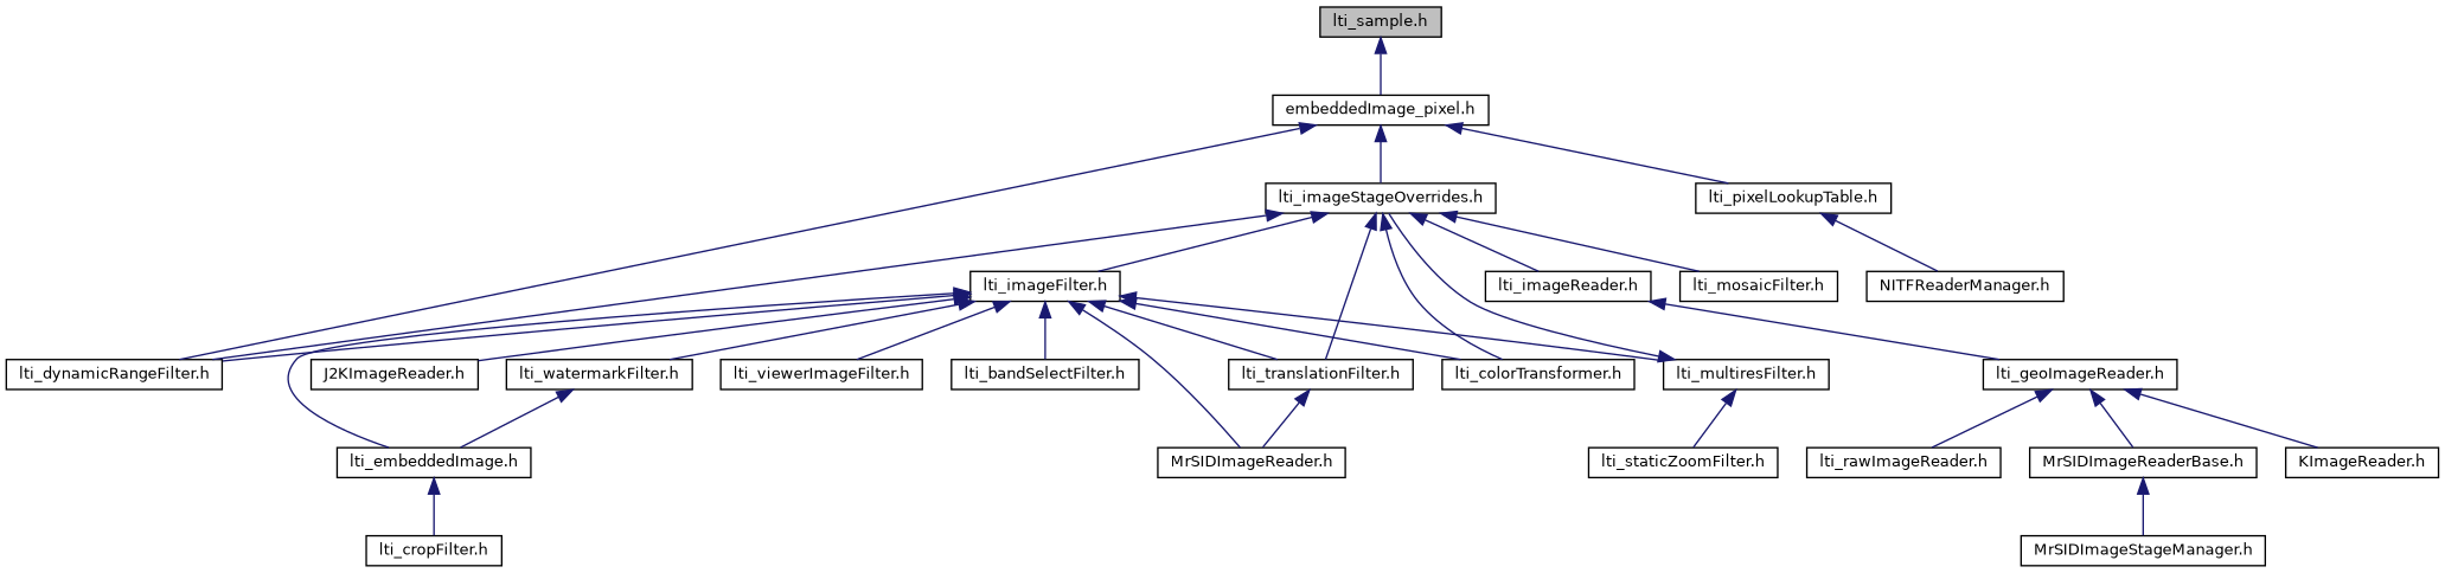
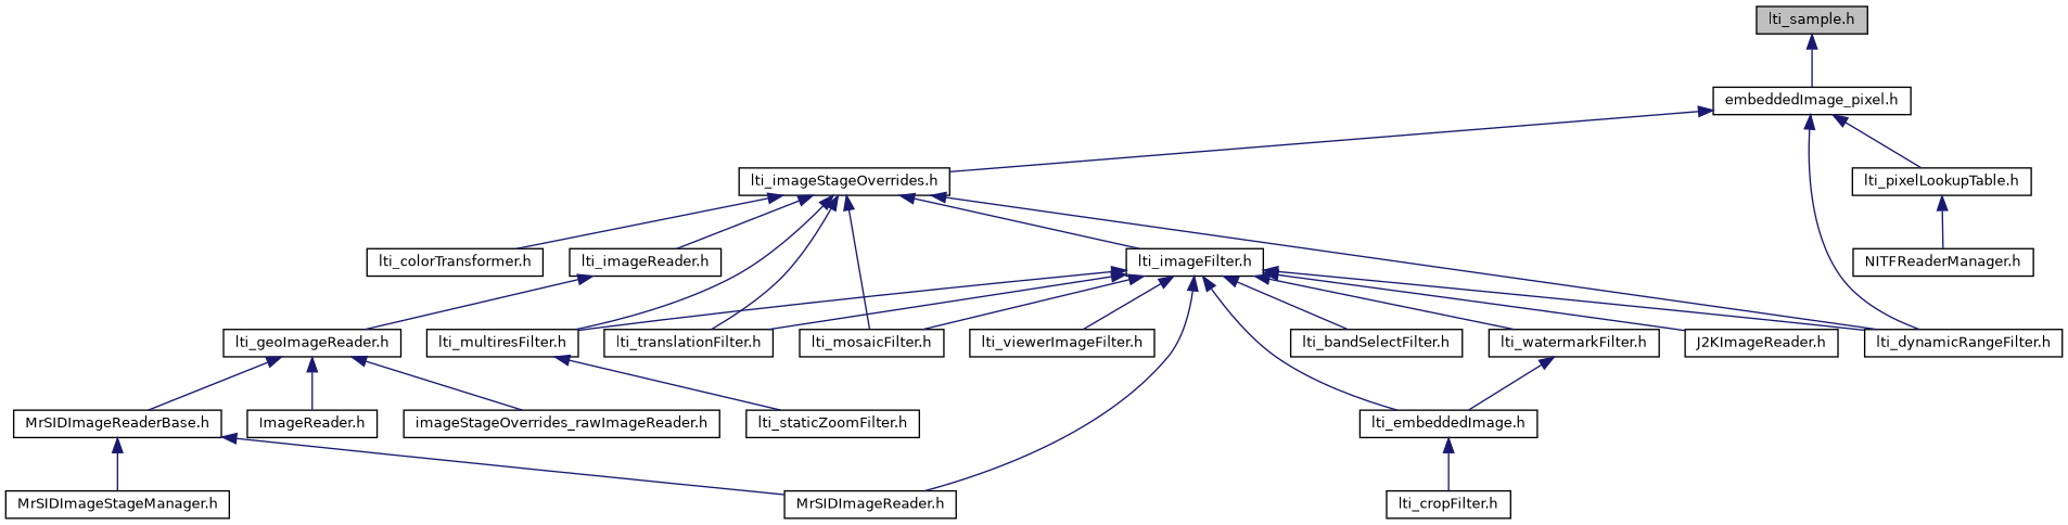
  digraph {
    node [color=black fontname=Helvetica fontsize=10 shape=record]
    edge [color=midnightblue dir=back fontname=Helvetica fontsize=10 labelfontname=Helvetica labelfontsize=10 style=solid]
    n1 [fillcolor=grey75 fontcolor=black height=0.2 label="lti_sample.h" style=filled width=0.4]
    n2 [height=0.2 label="embeddedImage_pixel.h" width=0.4]
    n3 [height=0.2 label="lti_imageStageOverrides.h" width=0.4]
    n4 [height=0.2 label="lti_dynamicRangeFilter.h" width=0.4]
    n5 [height=0.2 label="lti_pixelLookupTable.h" width=0.4]
    n6 [height=0.2 label="lti_imageFilter.h" width=0.4]
    n7 [height=0.2 label="lti_colorTransformer.h" width=0.4]
    n8 [height=0.2 label="lti_multiresFilter.h" width=0.4]
    n9 [height=0.2 label="lti_translationFilter.h" width=0.4]
    n10 [height=0.2 label="lti_imageReader.h" width=0.4]
    n11 [height=0.2 label="lti_mosaicFilter.h" width=0.4]
    n12 [height=0.2 label="NITFReaderManager.h" width=0.4]
    n13 [height=0.2 label="lti_bandSelectFilter.h" width=0.4]
    n14 [height=0.2 label="lti_embeddedImage.h" width=0.4]
    n15 [height=0.2 label="J2KImageReader.h" width=0.4]
    n16 [height=0.2 label="lti_viewerImageFilter.h" width=0.4]
    n17 [height=0.2 label="lti_watermarkFilter.h" width=0.4]
    n18 [height=0.2 label="MrSIDImageReader.h" width=0.4]
    n19 [height=0.2 label="lti_cropFilter.h" width=0.4]
    n20 [height=0.2 label="lti_staticZoomFilter.h" width=0.4]
    n21 [height=0.2 label="lti_geoImageReader.h" width=0.4]
-   n22 [height=0.2 label="lti_rawImageReader.h" width=0.4]
+   n22 [height=0.2 label="imageStageOverrides_rawImageReader.h" width=0.4]
    n23 [height=0.2 label="MrSIDImageReaderBase.h" width=0.4]
-   n24 [height=0.2 label="KImageReader.h" width=0.4]
+   n24 [height=0.2 label="ImageReader.h" width=0.4]
    n25 [height=0.2 label="MrSIDImageStageManager.h" width=0.4]
    n1 -> n2
    n2 -> n3
    n2 -> n4
    n2 -> n5
    n3 -> n4
    n3 -> n6
    n3 -> n7
-   n8 -> n3
+   n3 -> n8
    n3 -> n9
    n3 -> n10
    n3 -> n11
    n5 -> n12
    n6 -> n4
-   n6 -> n7
+   n6 -> n11
    n6 -> n8
    n6 -> n9
    n6 -> n13
    n6 -> n14
    n6 -> n15
    n6 -> n16
    n6 -> n17
    n6 -> n18
    n8 -> n20
    n10 -> n21
    n14 -> n19
    n17 -> n14
    n21 -> n22
    n21 -> n23
    n21 -> n24
-   n9 -> n18
+   n23 -> n18
    n23 -> n25
  }
